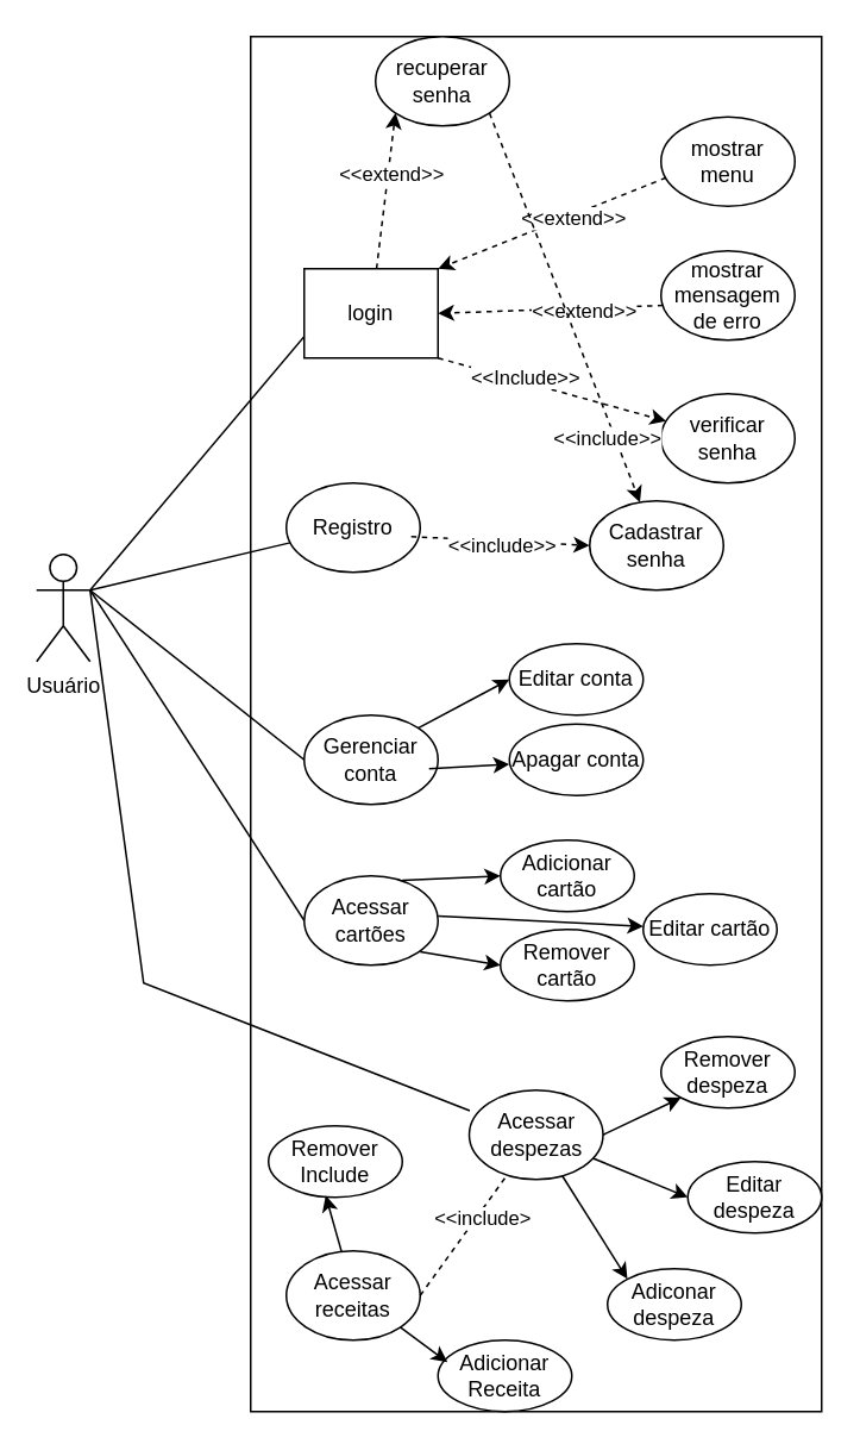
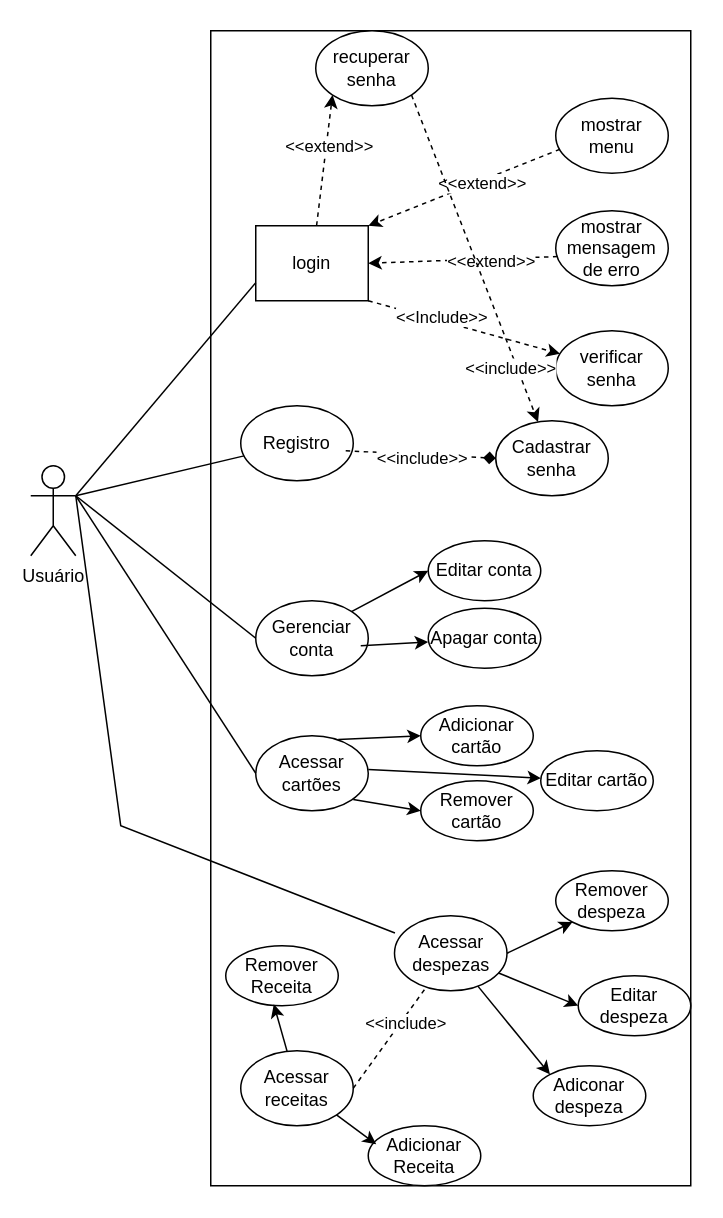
  <mxCell id="0" />
  <mxCell id="1" parent="0" />
  <mxCell id="2" value="" style="rounded=0;whiteSpace=wrap;html=1;" vertex="1" parent="1"><mxGeometry x="140" y="20" width="320" height="770" as="geometry" /></mxCell>
  <mxCell id="3" value="Usuário" style="shape=umlActor;verticalLabelPosition=bottom;verticalAlign=top;html=1;outlineConnect=0;" vertex="1" parent="1"><mxGeometry x="20" y="310" width="30" height="60" as="geometry" /></mxCell>
  <mxCell id="4" value="login" style="whiteSpace=wrap;html=1;rounded=0;" vertex="1" parent="1"><mxGeometry x="170" y="150" width="75" height="50" as="geometry" /></mxCell>
  <mxCell id="5" value="Registro" style="ellipse;whiteSpace=wrap;html=1;" vertex="1" parent="1"><mxGeometry x="160" y="270" width="75" height="50" as="geometry" /></mxCell>
  <mxCell id="6" value="verificar&lt;br&gt;senha" style="ellipse;whiteSpace=wrap;html=1;" vertex="1" parent="1"><mxGeometry x="370" y="220" width="75" height="50" as="geometry" /></mxCell>
  <mxCell id="7" value="recuperar senha" style="ellipse;whiteSpace=wrap;html=1;" vertex="1" parent="1"><mxGeometry x="210" y="20" width="75" height="50" as="geometry" /></mxCell>
  <mxCell id="8" value="Gerenciar conta" style="ellipse;whiteSpace=wrap;html=1;" vertex="1" parent="1"><mxGeometry x="170" y="400" width="75" height="50" as="geometry" /></mxCell>
  <mxCell id="9" value="Acessar despezas" style="ellipse;whiteSpace=wrap;html=1;" vertex="1" parent="1"><mxGeometry x="262.5" y="610" width="75" height="50" as="geometry" /></mxCell>
  <mxCell id="10" value="Acessar cartões" style="ellipse;whiteSpace=wrap;html=1;" vertex="1" parent="1"><mxGeometry x="170" y="490" width="75" height="50" as="geometry" /></mxCell>
  <mxCell id="11" value="" style="endArrow=none;html=1;rounded=0;entryX=0;entryY=0.76;entryDx=0;entryDy=0;entryPerimeter=0;exitX=1;exitY=0.333;exitDx=0;exitDy=0;exitPerimeter=0;" edge="1" parent="1" source="3" target="4"><mxGeometry width="50" height="50" relative="1" as="geometry"><mxPoint x="60" y="250" as="sourcePoint" /><mxPoint x="110" y="200" as="targetPoint" /></mxGeometry></mxCell>
  <mxCell id="12" value="" style="endArrow=none;html=1;rounded=0;" edge="1" parent="1" target="5"><mxGeometry width="50" height="50" relative="1" as="geometry"><mxPoint x="50" y="330" as="sourcePoint" /><mxPoint x="110" y="200" as="targetPoint" /></mxGeometry></mxCell>
  <mxCell id="13" value="" style="endArrow=none;html=1;rounded=0;entryX=0;entryY=0.5;entryDx=0;entryDy=0;exitX=1;exitY=0.333;exitDx=0;exitDy=0;exitPerimeter=0;" edge="1" parent="1" source="3" target="8"><mxGeometry width="50" height="50" relative="1" as="geometry"><mxPoint x="60" y="250" as="sourcePoint" /><mxPoint x="110" y="200" as="targetPoint" /></mxGeometry></mxCell>
  <mxCell id="14" value="" style="endArrow=none;html=1;rounded=0;entryX=0;entryY=0.5;entryDx=0;entryDy=0;exitX=1;exitY=0.333;exitDx=0;exitDy=0;exitPerimeter=0;" edge="1" parent="1" source="3" target="10"><mxGeometry width="50" height="50" relative="1" as="geometry"><mxPoint x="60" y="250" as="sourcePoint" /><mxPoint x="110" y="200" as="targetPoint" /></mxGeometry></mxCell>
  <mxCell id="15" value="Acessar receitas" style="ellipse;whiteSpace=wrap;html=1;" vertex="1" parent="1"><mxGeometry x="160" y="700" width="75" height="50" as="geometry" /></mxCell>
  <mxCell id="16" value="" style="endArrow=none;html=1;rounded=0;entryX=0.004;entryY=0.23;entryDx=0;entryDy=0;entryPerimeter=0;" edge="1" parent="1" target="9"><mxGeometry width="50" height="50" relative="1" as="geometry"><mxPoint x="50" y="330" as="sourcePoint" /><mxPoint x="100" y="550" as="targetPoint" /><Array as="points"><mxPoint x="80" y="550" /></Array></mxGeometry></mxCell>
  <mxCell id="17" value="" style="endArrow=none;html=1;rounded=0;exitX=1;exitY=0.5;exitDx=0;exitDy=0;dashed=1;" edge="1" parent="1" source="15" target="9"><mxGeometry width="50" height="50" relative="1" as="geometry"><mxPoint x="245" y="520" as="sourcePoint" /><mxPoint x="295" y="470" as="targetPoint" /></mxGeometry></mxCell>
  <mxCell id="18" value="&amp;lt;&amp;lt;include&amp;gt;" style="edgeLabel;html=1;align=center;verticalAlign=middle;resizable=0;points=[];" vertex="1" connectable="0" parent="17"><mxGeometry x="0.326" y="-2" relative="1" as="geometry"><mxPoint x="1" as="offset" /></mxGeometry></mxCell>
  <mxCell id="19" value="" style="endArrow=classic;html=1;rounded=0;exitX=1;exitY=1;exitDx=0;exitDy=0;dashed=1;" edge="1" parent="1" source="4" target="6"><mxGeometry width="50" height="50" relative="1" as="geometry"><mxPoint x="245" y="200" as="sourcePoint" /><mxPoint x="295" y="150" as="targetPoint" /></mxGeometry></mxCell>
  <mxCell id="20" value="&amp;lt;&amp;lt;Include&amp;gt;&amp;gt;" style="edgeLabel;html=1;align=center;verticalAlign=middle;resizable=0;points=[];" vertex="1" connectable="0" parent="19"><mxGeometry x="-0.472" y="-1" relative="1" as="geometry"><mxPoint x="15" as="offset" /></mxGeometry></mxCell>
  <mxCell id="21" value="" style="endArrow=classic;html=1;rounded=0;entryX=0;entryY=1;entryDx=0;entryDy=0;dashed=1;" edge="1" parent="1" source="4" target="7"><mxGeometry width="50" height="50" relative="1" as="geometry"><mxPoint x="230" y="150" as="sourcePoint" /><mxPoint x="250" y="130" as="targetPoint" /></mxGeometry></mxCell>
  <mxCell id="22" value="&amp;lt;&amp;lt;extend&amp;gt;&amp;gt;" style="edgeLabel;html=1;align=center;verticalAlign=middle;resizable=0;points=[];" vertex="1" connectable="0" parent="21"><mxGeometry x="0.229" y="-1" relative="1" as="geometry"><mxPoint as="offset" /></mxGeometry></mxCell>
  <mxCell id="23" value="mostrar mensagem de erro" style="ellipse;whiteSpace=wrap;html=1;" vertex="1" parent="1"><mxGeometry x="370" y="140" width="75" height="50" as="geometry" /></mxCell>
  <mxCell id="24" value="" style="endArrow=classic;html=1;rounded=0;entryX=1;entryY=0.5;entryDx=0;entryDy=0;exitX=0.015;exitY=0.611;exitDx=0;exitDy=0;exitPerimeter=0;dashed=1;" edge="1" parent="1" source="23" target="4"><mxGeometry width="50" height="50" relative="1" as="geometry"><mxPoint x="320" y="174.5" as="sourcePoint" /><mxPoint x="280" y="174.5" as="targetPoint" /></mxGeometry></mxCell>
  <mxCell id="25" value="&amp;lt;&amp;lt;extend&amp;gt;&amp;gt;" style="edgeLabel;html=1;align=center;verticalAlign=middle;resizable=0;points=[];" vertex="1" connectable="0" parent="24"><mxGeometry x="-0.293" y="1" relative="1" as="geometry"><mxPoint as="offset" /></mxGeometry></mxCell>
  <mxCell id="26" value="Cadastrar senha" style="ellipse;whiteSpace=wrap;html=1;" vertex="1" parent="1"><mxGeometry x="330" y="280" width="75" height="50" as="geometry" /></mxCell>
  <mxCell id="27" value="mostrar menu" style="ellipse;whiteSpace=wrap;html=1;" vertex="1" parent="1"><mxGeometry x="370" y="65" width="75" height="50" as="geometry" /></mxCell>
  <mxCell id="28" value="" style="endArrow=classic;html=1;rounded=0;entryX=1;entryY=0;entryDx=0;entryDy=0;dashed=1;exitX=0.038;exitY=0.68;exitDx=0;exitDy=0;exitPerimeter=0;" edge="1" parent="1" source="27" target="4"><mxGeometry width="50" height="50" relative="1" as="geometry"><mxPoint x="320" y="120" as="sourcePoint" /><mxPoint x="370" y="70" as="targetPoint" /></mxGeometry></mxCell>
  <mxCell id="29" value="&amp;lt;&amp;lt;extend&amp;gt;&amp;gt;" style="edgeLabel;html=1;align=center;verticalAlign=middle;resizable=0;points=[];" vertex="1" connectable="0" parent="28"><mxGeometry x="-0.174" y="2" relative="1" as="geometry"><mxPoint as="offset" /></mxGeometry></mxCell>
  <mxCell id="30" value="" style="endArrow=classic;html=1;rounded=0;exitX=1;exitY=1;exitDx=0;exitDy=0;dashed=1;" edge="1" parent="1" source="7" target="26"><mxGeometry width="50" height="50" relative="1" as="geometry"><mxPoint x="280" y="90" as="sourcePoint" /><mxPoint x="330" y="40" as="targetPoint" /></mxGeometry></mxCell>
  <mxCell id="31" value="&amp;lt;&amp;lt;include&amp;gt;&amp;gt;" style="edgeLabel;html=1;align=center;verticalAlign=middle;resizable=0;points=[];" vertex="1" connectable="0" parent="30"><mxGeometry x="0.672" y="-1" relative="1" as="geometry"><mxPoint x="-4" y="-1" as="offset" /></mxGeometry></mxCell>
- <mxCell id="32" value="" style="endArrow=classic;html=1;rounded=0;exitX=0.933;exitY=0.6;exitDx=0;exitDy=0;exitPerimeter=0;entryX=0;entryY=0.5;entryDx=0;entryDy=0;dashed=1;" edge="1" parent="1" source="5" target="26"><mxGeometry width="50" height="50" relative="1" as="geometry"><mxPoint x="220" y="310" as="sourcePoint" /><mxPoint x="270" y="260" as="targetPoint" /></mxGeometry></mxCell>
+ <mxCell id="32" value="" style="endArrow=diamond;html=1;rounded=0;exitX=0.933;exitY=0.6;exitDx=0;exitDy=0;exitPerimeter=0;entryX=0;entryY=0.5;entryDx=0;entryDy=0;dashed=1;" edge="1" parent="1" source="5" target="26"><mxGeometry width="50" height="50" relative="1" as="geometry"><mxPoint x="220" y="310" as="sourcePoint" /><mxPoint x="270" y="260" as="targetPoint" /></mxGeometry></mxCell>
  <mxCell id="33" value="&amp;lt;&amp;lt;include&amp;gt;&amp;gt;" style="edgeLabel;html=1;align=center;verticalAlign=middle;resizable=0;points=[];" vertex="1" connectable="0" parent="32"><mxGeometry x="-0.246" y="-3" relative="1" as="geometry"><mxPoint x="13" as="offset" /></mxGeometry></mxCell>
  <mxCell id="34" value="Apagar conta" style="ellipse;whiteSpace=wrap;html=1;" vertex="1" parent="1"><mxGeometry x="285" y="405" width="75" height="40" as="geometry" /></mxCell>
  <mxCell id="35" value="" style="endArrow=classic;html=1;rounded=0;entryX=0;entryY=0.5;entryDx=0;entryDy=0;" edge="1" parent="1"><mxGeometry width="50" height="50" relative="1" as="geometry"><mxPoint x="240" y="430" as="sourcePoint" /><mxPoint x="285" y="427.5" as="targetPoint" /></mxGeometry></mxCell>
  <mxCell id="36" value="Editar conta" style="ellipse;whiteSpace=wrap;html=1;" vertex="1" parent="1"><mxGeometry x="285" y="360" width="75" height="40" as="geometry" /></mxCell>
  <mxCell id="37" value="" style="endArrow=classic;html=1;rounded=0;entryX=0;entryY=0.5;entryDx=0;entryDy=0;exitX=1;exitY=0;exitDx=0;exitDy=0;" edge="1" parent="1" source="8" target="36"><mxGeometry width="50" height="50" relative="1" as="geometry"><mxPoint x="235" y="392.5" as="sourcePoint" /><mxPoint x="280" y="390" as="targetPoint" /></mxGeometry></mxCell>
  <mxCell id="38" value="Adicionar cartão" style="ellipse;whiteSpace=wrap;html=1;" vertex="1" parent="1"><mxGeometry x="280" y="470" width="75" height="40" as="geometry" /></mxCell>
  <mxCell id="39" value="Remover cartão" style="ellipse;whiteSpace=wrap;html=1;" vertex="1" parent="1"><mxGeometry x="280" y="520" width="75" height="40" as="geometry" /></mxCell>
  <mxCell id="40" value="Editar cartão" style="ellipse;whiteSpace=wrap;html=1;" vertex="1" parent="1"><mxGeometry x="360" y="500" width="75" height="40" as="geometry" /></mxCell>
  <mxCell id="41" value="" style="endArrow=classic;html=1;rounded=0;" edge="1" parent="1" target="40"><mxGeometry width="50" height="50" relative="1" as="geometry"><mxPoint x="245" y="512.5" as="sourcePoint" /><mxPoint x="290" y="510" as="targetPoint" /></mxGeometry></mxCell>
  <mxCell id="42" value="" style="endArrow=classic;html=1;rounded=0;entryX=0;entryY=0.5;entryDx=0;entryDy=0;" edge="1" parent="1" target="38"><mxGeometry width="50" height="50" relative="1" as="geometry"><mxPoint x="225" y="492.5" as="sourcePoint" /><mxPoint x="270" y="490" as="targetPoint" /></mxGeometry></mxCell>
  <mxCell id="43" value="" style="endArrow=classic;html=1;rounded=0;" edge="1" parent="1"><mxGeometry width="50" height="50" relative="1" as="geometry"><mxPoint x="235" y="532.5" as="sourcePoint" /><mxPoint x="280" y="540" as="targetPoint" /></mxGeometry></mxCell>
  <mxCell id="44" value="Adicionar Receita" style="ellipse;whiteSpace=wrap;html=1;" vertex="1" parent="1"><mxGeometry x="245" y="750" width="75" height="40" as="geometry" /></mxCell>
- <mxCell id="45" value="Remover Include" style="ellipse;whiteSpace=wrap;html=1;" vertex="1" parent="1"><mxGeometry x="150" y="630" width="75" height="40" as="geometry" /></mxCell>
+ <mxCell id="45" value="Remover Receita" style="ellipse;whiteSpace=wrap;html=1;" vertex="1" parent="1"><mxGeometry x="150" y="630" width="75" height="40" as="geometry" /></mxCell>
  <mxCell id="46" value="Remover despeza" style="ellipse;whiteSpace=wrap;html=1;" vertex="1" parent="1"><mxGeometry x="370" y="580" width="75" height="40" as="geometry" /></mxCell>
- <mxCell id="47" value="Adiconar despeza" style="ellipse;whiteSpace=wrap;html=1;" vertex="1" parent="1"><mxGeometry x="340" y="710" width="75" height="40" as="geometry" /></mxCell>
+ <mxCell id="47" value="Adiconar despeza" style="ellipse;whiteSpace=wrap;html=1;" vertex="1" parent="1"><mxGeometry x="355" y="710" width="75" height="40" as="geometry" /></mxCell>
  <mxCell id="48" value="Editar despeza" style="ellipse;whiteSpace=wrap;html=1;" vertex="1" parent="1"><mxGeometry x="385" y="650" width="75" height="40" as="geometry" /></mxCell>
  <mxCell id="49" value="" style="endArrow=classic;html=1;rounded=0;entryX=0.427;entryY=0.975;entryDx=0;entryDy=0;entryPerimeter=0;" edge="1" parent="1" source="15" target="45"><mxGeometry width="50" height="50" relative="1" as="geometry"><mxPoint x="222.5" y="635" as="sourcePoint" /><mxPoint x="272.5" y="585" as="targetPoint" /></mxGeometry></mxCell>
  <mxCell id="50" value="" style="endArrow=classic;html=1;rounded=0;entryX=0.071;entryY=0.308;entryDx=0;entryDy=0;exitX=1;exitY=1;exitDx=0;exitDy=0;entryPerimeter=0;" edge="1" parent="1" source="15" target="44"><mxGeometry width="50" height="50" relative="1" as="geometry"><mxPoint x="207.92" y="705" as="sourcePoint" /><mxPoint x="234.995" y="688.4" as="targetPoint" /></mxGeometry></mxCell>
  <mxCell id="51" value="" style="endArrow=classic;html=1;rounded=0;entryX=0;entryY=1;entryDx=0;entryDy=0;exitX=1;exitY=0.5;exitDx=0;exitDy=0;" edge="1" parent="1" source="9" target="46"><mxGeometry width="50" height="50" relative="1" as="geometry"><mxPoint x="346.304" y="664.999" as="sourcePoint" /><mxPoint x="370" y="702.18" as="targetPoint" /></mxGeometry></mxCell>
  <mxCell id="52" value="" style="endArrow=classic;html=1;rounded=0;entryX=0;entryY=0.5;entryDx=0;entryDy=0;" edge="1" parent="1" source="9" target="48"><mxGeometry width="50" height="50" relative="1" as="geometry"><mxPoint x="360.004" y="679.999" as="sourcePoint" /><mxPoint x="395.055" y="669.338" as="targetPoint" /></mxGeometry></mxCell>
  <mxCell id="53" value="" style="endArrow=classic;html=1;rounded=0;entryX=0;entryY=0;entryDx=0;entryDy=0;" edge="1" parent="1" source="9" target="47"><mxGeometry width="50" height="50" relative="1" as="geometry"><mxPoint x="345.004" y="704.999" as="sourcePoint" /><mxPoint x="370" y="710" as="targetPoint" /></mxGeometry></mxCell>
